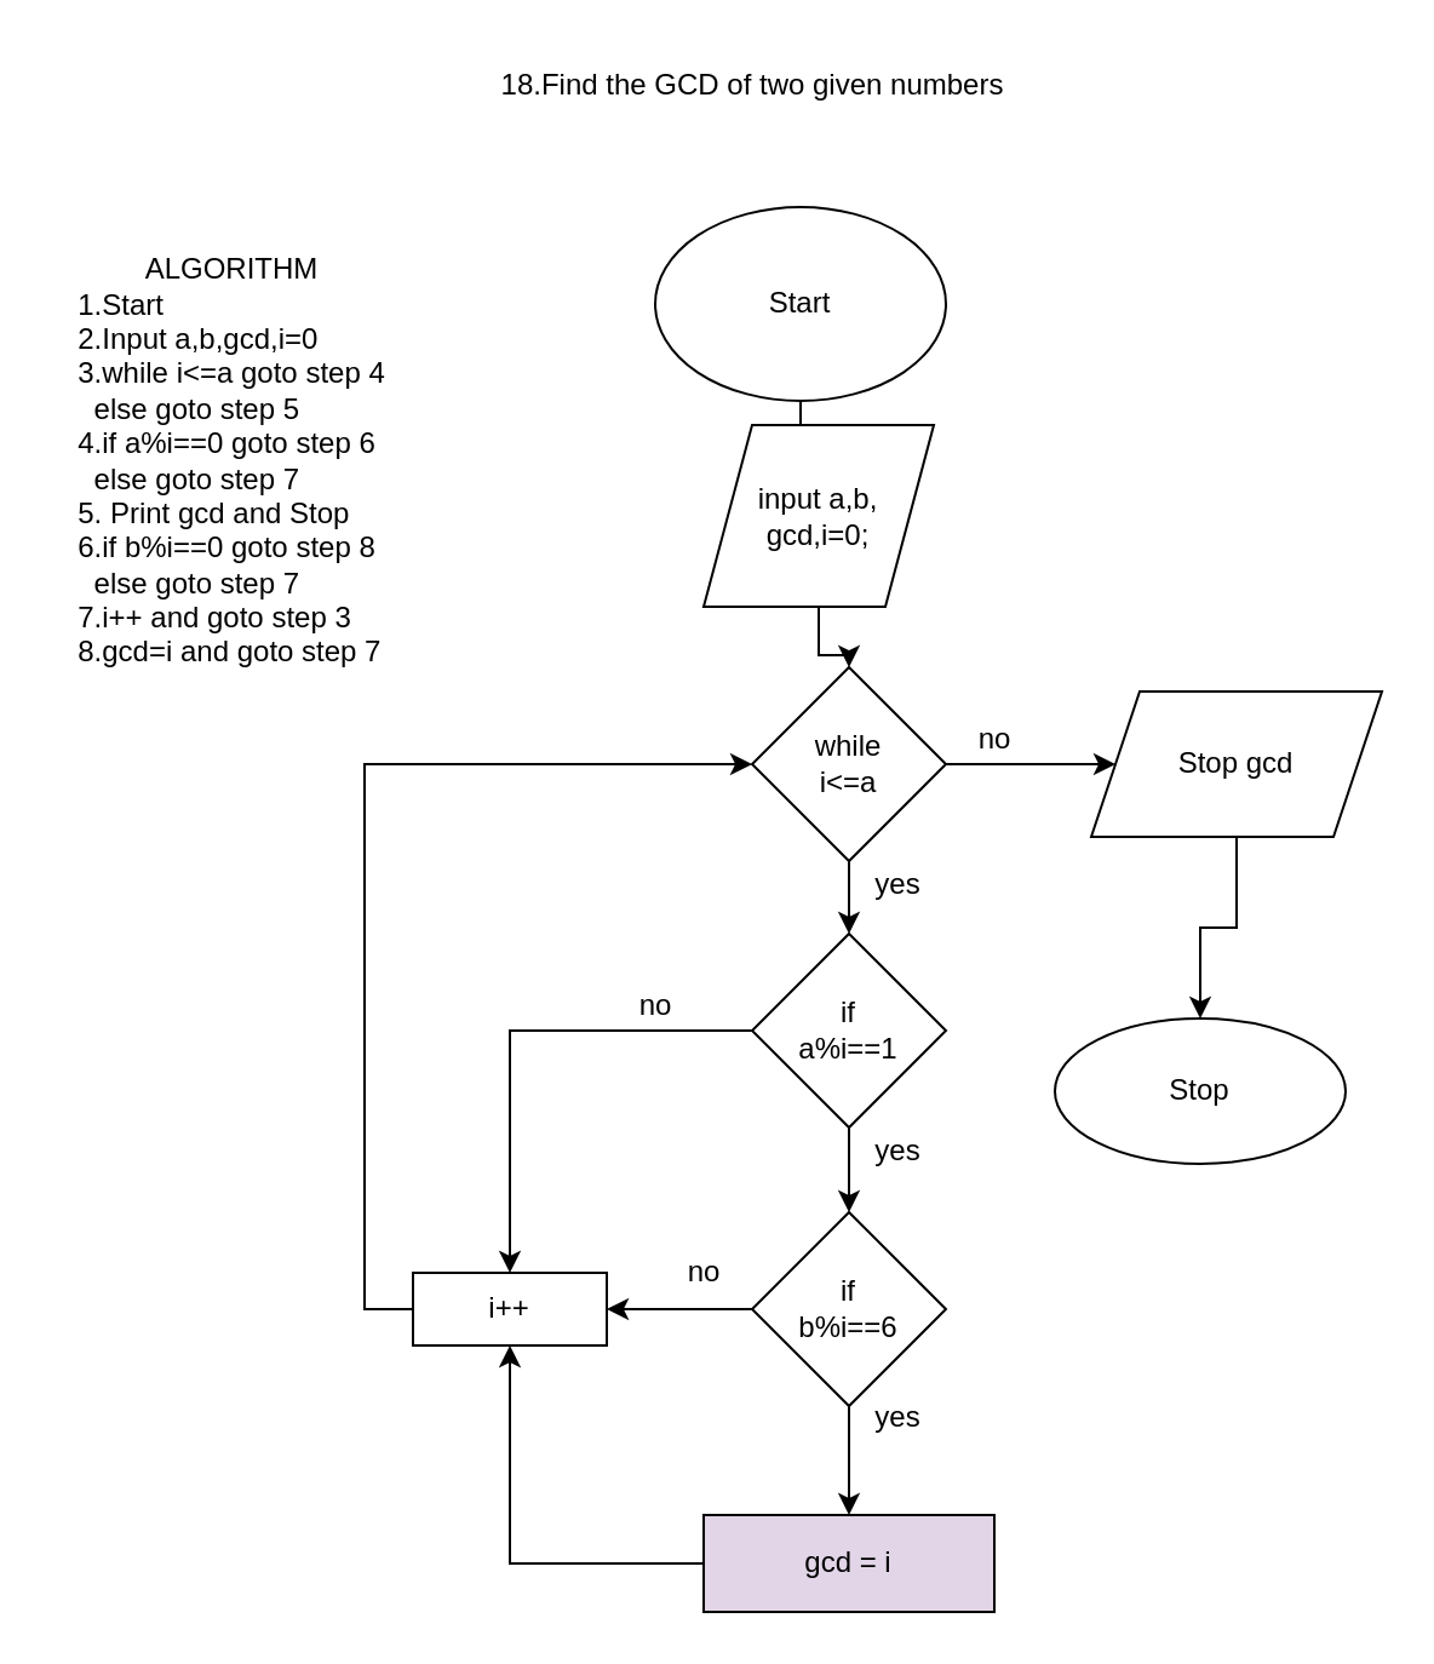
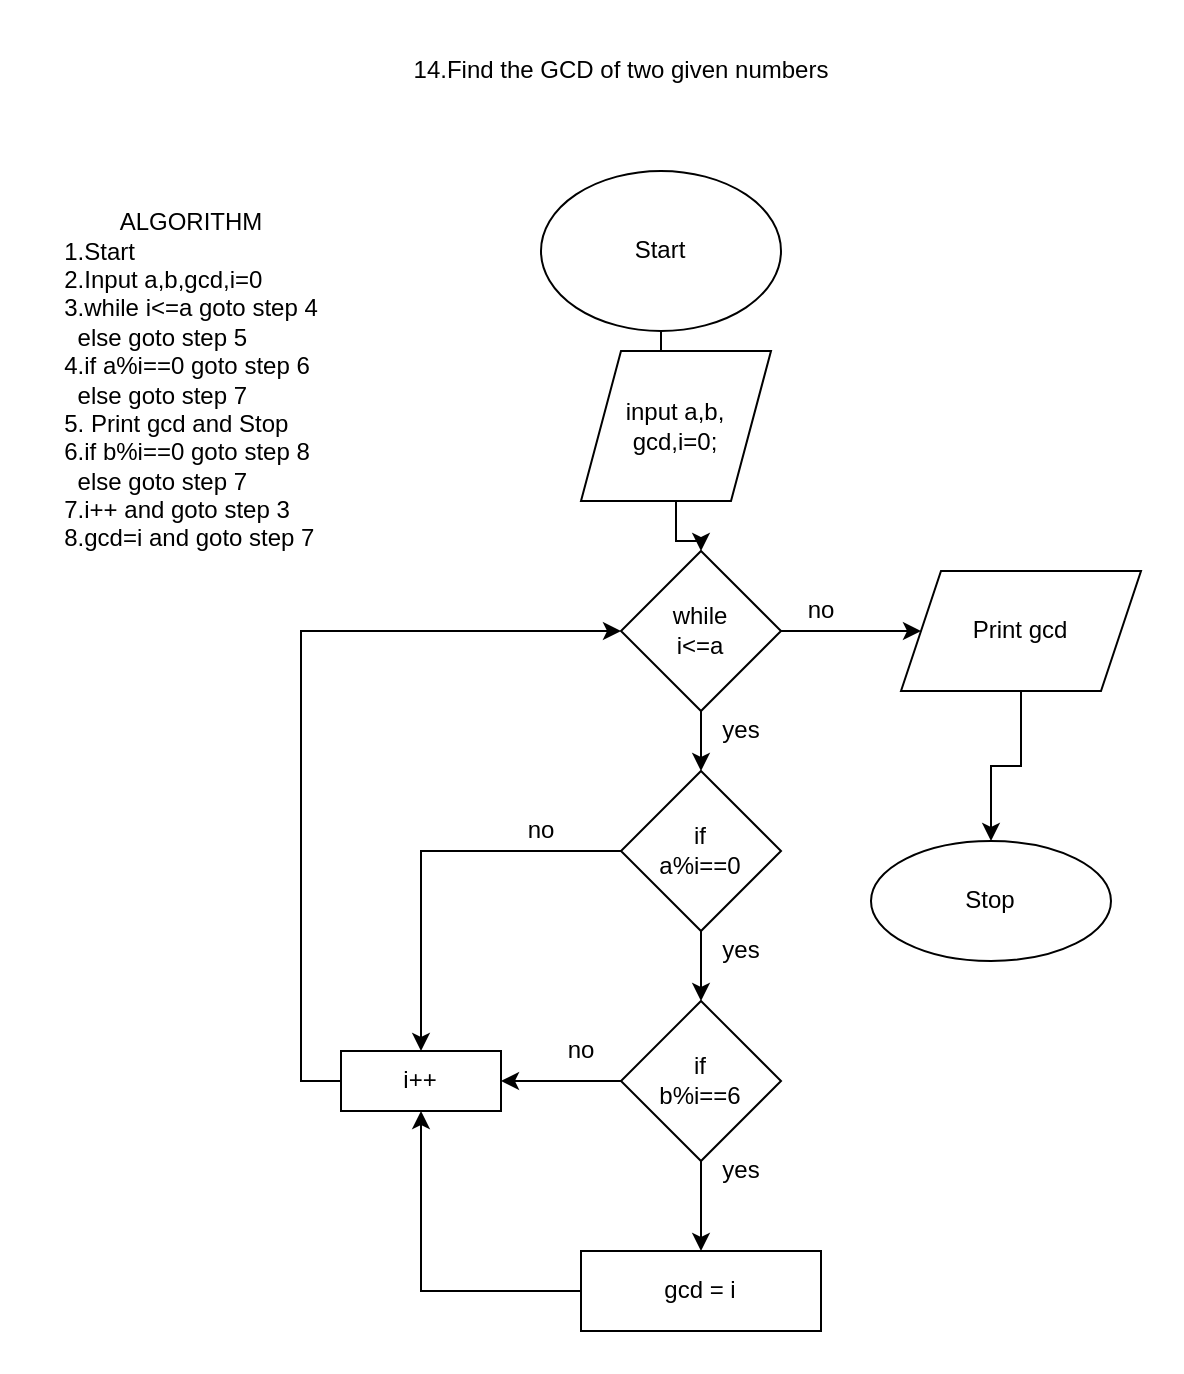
  <mxCell id="0" />
  <mxCell id="1" parent="0" />
  <mxCell id="2" value="" style="edgeStyle=orthogonalEdgeStyle;rounded=0;orthogonalLoop=1;jettySize=auto;html=1;" parent="1" source="3" target="5" edge="1"><mxGeometry relative="1" as="geometry" /></mxCell>
  <mxCell id="3" value="Start" style="ellipse;whiteSpace=wrap;html=1;" parent="1" vertex="1"><mxGeometry x="270" y="85" width="120" height="80" as="geometry" /></mxCell>
  <mxCell id="4" value="" style="edgeStyle=orthogonalEdgeStyle;rounded=0;orthogonalLoop=1;jettySize=auto;html=1;" parent="1" source="5" target="8" edge="1"><mxGeometry relative="1" as="geometry" /></mxCell>
  <mxCell id="5" value="input a,b,&lt;br&gt;gcd,i=0;" style="shape=parallelogram;perimeter=parallelogramPerimeter;whiteSpace=wrap;html=1;fixedSize=1;" parent="1" vertex="1"><mxGeometry x="290" y="175" width="95" height="75" as="geometry" /></mxCell>
  <mxCell id="6" value="" style="edgeStyle=orthogonalEdgeStyle;rounded=0;orthogonalLoop=1;jettySize=auto;html=1;" parent="1" source="8" target="11" edge="1"><mxGeometry relative="1" as="geometry" /></mxCell>
  <mxCell id="7" value="" style="edgeStyle=orthogonalEdgeStyle;rounded=0;orthogonalLoop=1;jettySize=auto;html=1;" parent="1" source="8" target="25" edge="1"><mxGeometry relative="1" as="geometry" /></mxCell>
  <mxCell id="8" value="while&lt;br&gt;i&amp;lt;=a" style="rhombus;whiteSpace=wrap;html=1;" parent="1" vertex="1"><mxGeometry x="310" y="275" width="80" height="80" as="geometry" /></mxCell>
  <mxCell id="9" value="" style="edgeStyle=orthogonalEdgeStyle;rounded=0;orthogonalLoop=1;jettySize=auto;html=1;" parent="1" source="11" target="14" edge="1"><mxGeometry relative="1" as="geometry" /></mxCell>
  <mxCell id="10" style="edgeStyle=orthogonalEdgeStyle;rounded=0;orthogonalLoop=1;jettySize=auto;html=1;exitX=0;exitY=0.5;exitDx=0;exitDy=0;entryX=0.5;entryY=0;entryDx=0;entryDy=0;" parent="1" source="11" target="18" edge="1"><mxGeometry relative="1" as="geometry" /></mxCell>
- <mxCell id="11" value="if&lt;br&gt;a%i==1" style="rhombus;whiteSpace=wrap;html=1;" parent="1" vertex="1"><mxGeometry x="310" y="385" width="80" height="80" as="geometry" /></mxCell>
+ <mxCell id="11" value="if&lt;br&gt;a%i==0" style="rhombus;whiteSpace=wrap;html=1;" parent="1" vertex="1"><mxGeometry x="310" y="385" width="80" height="80" as="geometry" /></mxCell>
  <mxCell id="12" value="" style="edgeStyle=orthogonalEdgeStyle;rounded=0;orthogonalLoop=1;jettySize=auto;html=1;" parent="1" source="14" target="16" edge="1"><mxGeometry relative="1" as="geometry" /></mxCell>
  <mxCell id="13" value="" style="edgeStyle=orthogonalEdgeStyle;rounded=0;orthogonalLoop=1;jettySize=auto;html=1;" parent="1" source="14" target="18" edge="1"><mxGeometry relative="1" as="geometry" /></mxCell>
  <mxCell id="14" value="if&lt;br&gt;b%i==6" style="rhombus;whiteSpace=wrap;html=1;" parent="1" vertex="1"><mxGeometry x="310" y="500" width="80" height="80" as="geometry" /></mxCell>
  <mxCell id="15" style="edgeStyle=orthogonalEdgeStyle;rounded=0;orthogonalLoop=1;jettySize=auto;html=1;exitX=0;exitY=0.5;exitDx=0;exitDy=0;entryX=0.5;entryY=1;entryDx=0;entryDy=0;" parent="1" source="16" target="18" edge="1"><mxGeometry relative="1" as="geometry" /></mxCell>
- <mxCell id="16" value="gcd = i" style="whiteSpace=wrap;html=1;fillColor=#e1d5e7;" parent="1" vertex="1"><mxGeometry x="290" y="625" width="120" height="40" as="geometry" /></mxCell>
+ <mxCell id="16" value="gcd = i" style="whiteSpace=wrap;html=1;" parent="1" vertex="1"><mxGeometry x="290" y="625" width="120" height="40" as="geometry" /></mxCell>
  <mxCell id="17" style="edgeStyle=orthogonalEdgeStyle;rounded=0;orthogonalLoop=1;jettySize=auto;html=1;exitX=0;exitY=0.5;exitDx=0;exitDy=0;entryX=0;entryY=0.5;entryDx=0;entryDy=0;" parent="1" source="18" target="8" edge="1"><mxGeometry relative="1" as="geometry" /></mxCell>
  <mxCell id="18" value="i++" style="whiteSpace=wrap;html=1;" parent="1" vertex="1"><mxGeometry x="170" y="525" width="80" height="30" as="geometry" /></mxCell>
  <mxCell id="19" value="yes" style="text;html=1;align=center;verticalAlign=middle;resizable=0;points=[];autosize=1;strokeColor=none;fillColor=none;" parent="1" vertex="1"><mxGeometry x="350" y="460" width="40" height="30" as="geometry" /></mxCell>
  <mxCell id="20" value="yes" style="text;html=1;align=center;verticalAlign=middle;resizable=0;points=[];autosize=1;strokeColor=none;fillColor=none;" parent="1" vertex="1"><mxGeometry x="350" y="570" width="40" height="30" as="geometry" /></mxCell>
  <mxCell id="21" value="no" style="text;html=1;align=center;verticalAlign=middle;resizable=0;points=[];autosize=1;strokeColor=none;fillColor=none;" parent="1" vertex="1"><mxGeometry x="270" y="510" width="40" height="30" as="geometry" /></mxCell>
  <mxCell id="22" value="no" style="text;html=1;align=center;verticalAlign=middle;resizable=0;points=[];autosize=1;strokeColor=none;fillColor=none;" parent="1" vertex="1"><mxGeometry x="250" y="400" width="40" height="30" as="geometry" /></mxCell>
  <mxCell id="23" value="yes" style="text;html=1;align=center;verticalAlign=middle;resizable=0;points=[];autosize=1;strokeColor=none;fillColor=none;" parent="1" vertex="1"><mxGeometry x="350" y="350" width="40" height="30" as="geometry" /></mxCell>
  <mxCell id="24" value="" style="edgeStyle=orthogonalEdgeStyle;rounded=0;orthogonalLoop=1;jettySize=auto;html=1;" parent="1" source="25" target="26" edge="1"><mxGeometry relative="1" as="geometry" /></mxCell>
- <mxCell id="25" value="Stop gcd" style="shape=parallelogram;perimeter=parallelogramPerimeter;whiteSpace=wrap;html=1;fixedSize=1;" parent="1" vertex="1"><mxGeometry x="450" y="285" width="120" height="60" as="geometry" /></mxCell>
+ <mxCell id="25" value="Print gcd" style="shape=parallelogram;perimeter=parallelogramPerimeter;whiteSpace=wrap;html=1;fixedSize=1;" parent="1" vertex="1"><mxGeometry x="450" y="285" width="120" height="60" as="geometry" /></mxCell>
  <mxCell id="26" value="Stop" style="ellipse;whiteSpace=wrap;html=1;" parent="1" vertex="1"><mxGeometry x="435" y="420" width="120" height="60" as="geometry" /></mxCell>
  <mxCell id="27" value="no" style="text;html=1;align=center;verticalAlign=middle;resizable=0;points=[];autosize=1;strokeColor=none;fillColor=none;" parent="1" vertex="1"><mxGeometry x="390" y="290" width="40" height="30" as="geometry" /></mxCell>
- <mxCell id="28" value="18.Find the GCD of two given numbers" style="text;html=1;align=center;verticalAlign=middle;resizable=0;points=[];autosize=1;strokeColor=none;fillColor=none;" parent="1" vertex="1"><mxGeometry x="195" y="20" width="230" height="30" as="geometry" /></mxCell>
+ <mxCell id="28" value="14.Find the GCD of two given numbers" style="text;html=1;align=center;verticalAlign=middle;resizable=0;points=[];autosize=1;strokeColor=none;fillColor=none;" parent="1" vertex="1"><mxGeometry x="195" y="20" width="230" height="30" as="geometry" /></mxCell>
  <mxCell id="29" value="ALGORITHM&lt;br&gt;&lt;div style=&quot;text-align: left;&quot;&gt;&lt;span style=&quot;background-color: initial;&quot;&gt;1.Start&lt;/span&gt;&lt;/div&gt;&lt;div style=&quot;text-align: left;&quot;&gt;&lt;span style=&quot;background-color: initial;&quot;&gt;2.Input a,b,gcd,i=0&lt;/span&gt;&lt;/div&gt;&lt;div style=&quot;text-align: left;&quot;&gt;&lt;span style=&quot;background-color: initial;&quot;&gt;3.while i&amp;lt;=a goto step 4&lt;/span&gt;&lt;/div&gt;&lt;div style=&quot;text-align: left;&quot;&gt;&lt;span style=&quot;background-color: initial;&quot;&gt;&amp;nbsp; else goto step 5&lt;/span&gt;&lt;/div&gt;&lt;div style=&quot;text-align: left;&quot;&gt;&lt;span style=&quot;background-color: initial;&quot;&gt;4.if a%i==0 goto step 6&lt;/span&gt;&lt;/div&gt;&lt;div style=&quot;text-align: left;&quot;&gt;&lt;span style=&quot;background-color: initial;&quot;&gt;&amp;nbsp; else goto step 7&lt;/span&gt;&lt;/div&gt;&lt;div style=&quot;text-align: left;&quot;&gt;&lt;span style=&quot;background-color: initial;&quot;&gt;5. Print gcd and Stop&lt;/span&gt;&lt;/div&gt;&lt;div style=&quot;text-align: left;&quot;&gt;&lt;span style=&quot;background-color: initial;&quot;&gt;6.if b%i==0 goto step 8&lt;/span&gt;&lt;/div&gt;&lt;div style=&quot;text-align: left;&quot;&gt;&lt;span style=&quot;background-color: initial;&quot;&gt;&amp;nbsp; else goto step 7&lt;/span&gt;&lt;/div&gt;&lt;div style=&quot;text-align: left;&quot;&gt;&lt;span style=&quot;background-color: initial;&quot;&gt;7.i++ and goto step 3&lt;/span&gt;&lt;/div&gt;&lt;div style=&quot;text-align: left;&quot;&gt;&lt;span style=&quot;background-color: initial;&quot;&gt;8.gcd=i and goto step 7&lt;/span&gt;&lt;/div&gt;" style="text;html=1;align=center;verticalAlign=middle;resizable=0;points=[];autosize=1;strokeColor=none;fillColor=none;" parent="1" vertex="1"><mxGeometry x="20" y="95" width="150" height="190" as="geometry" /></mxCell>
